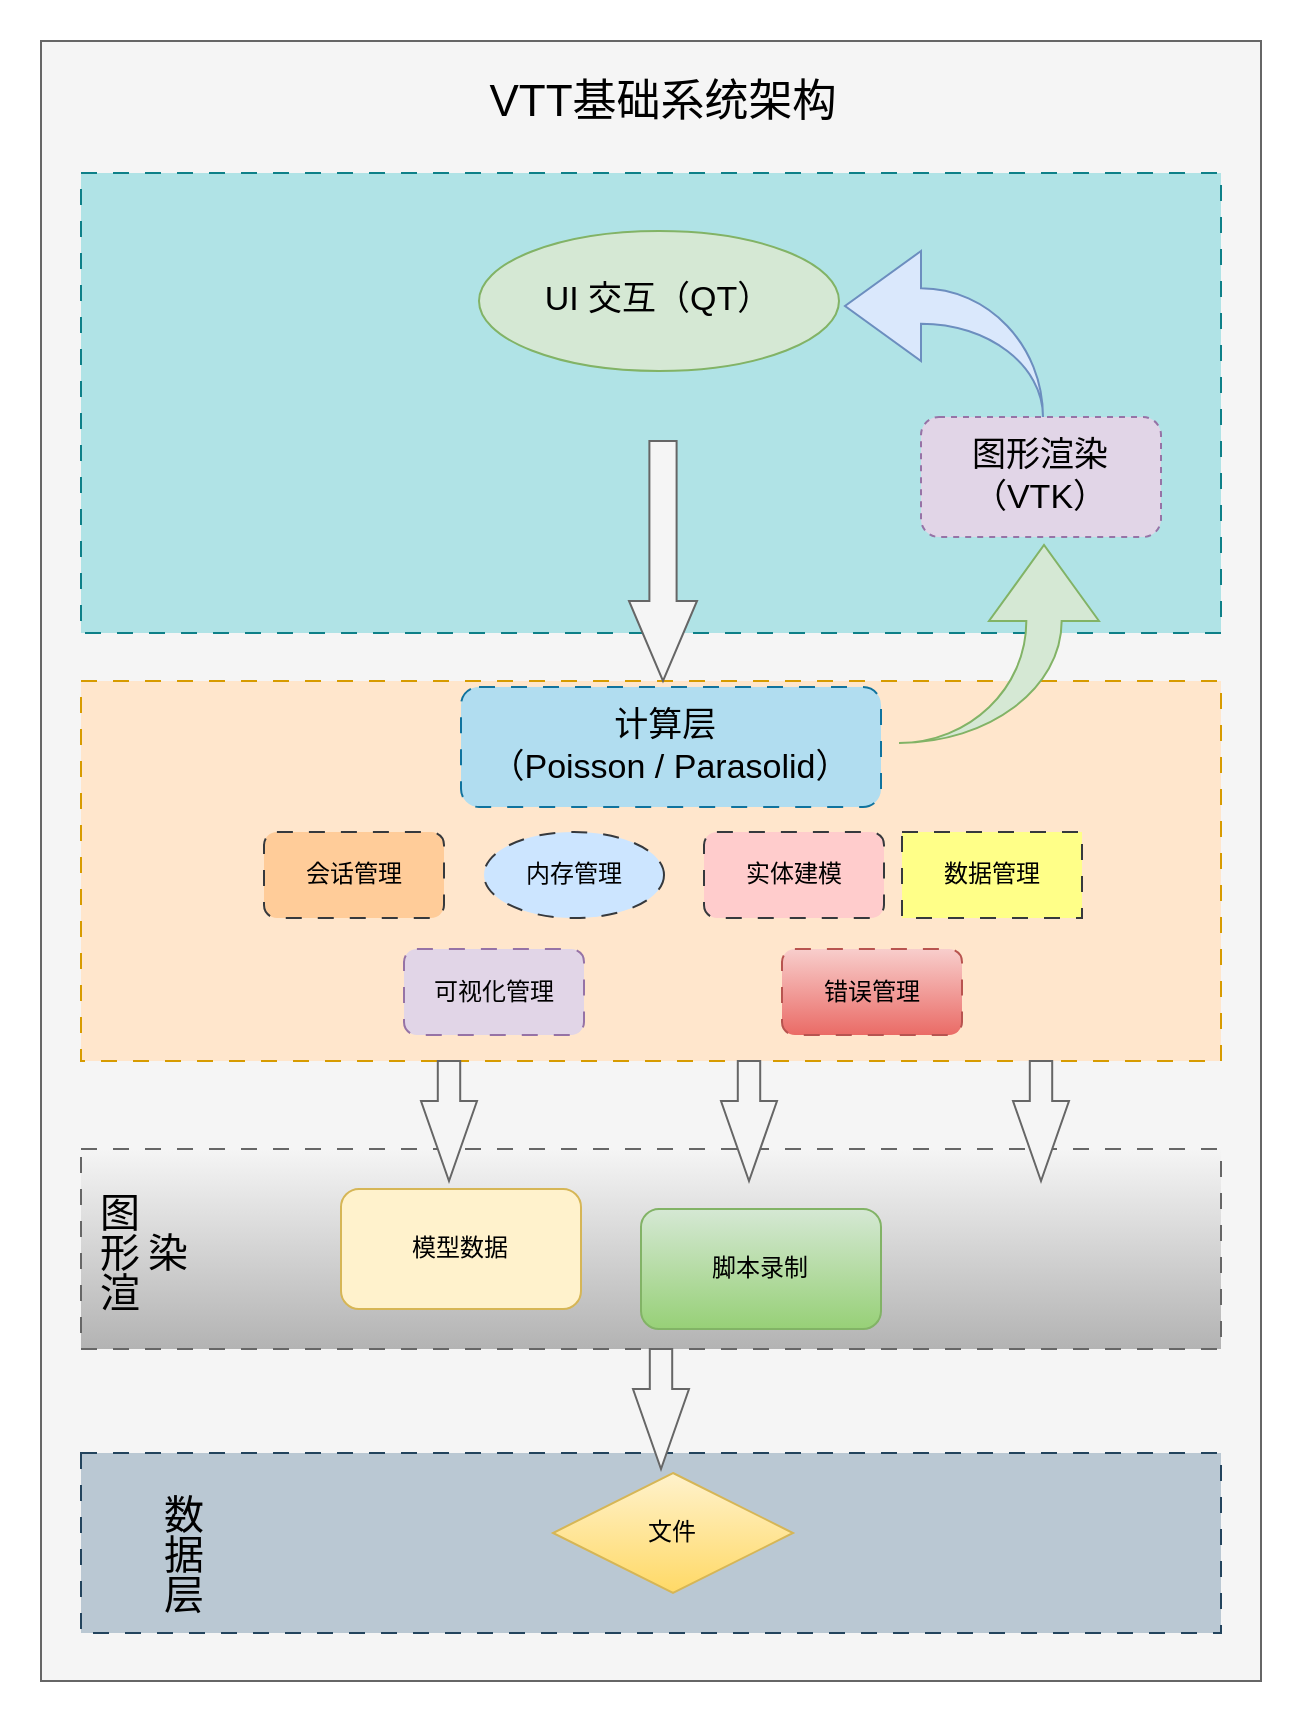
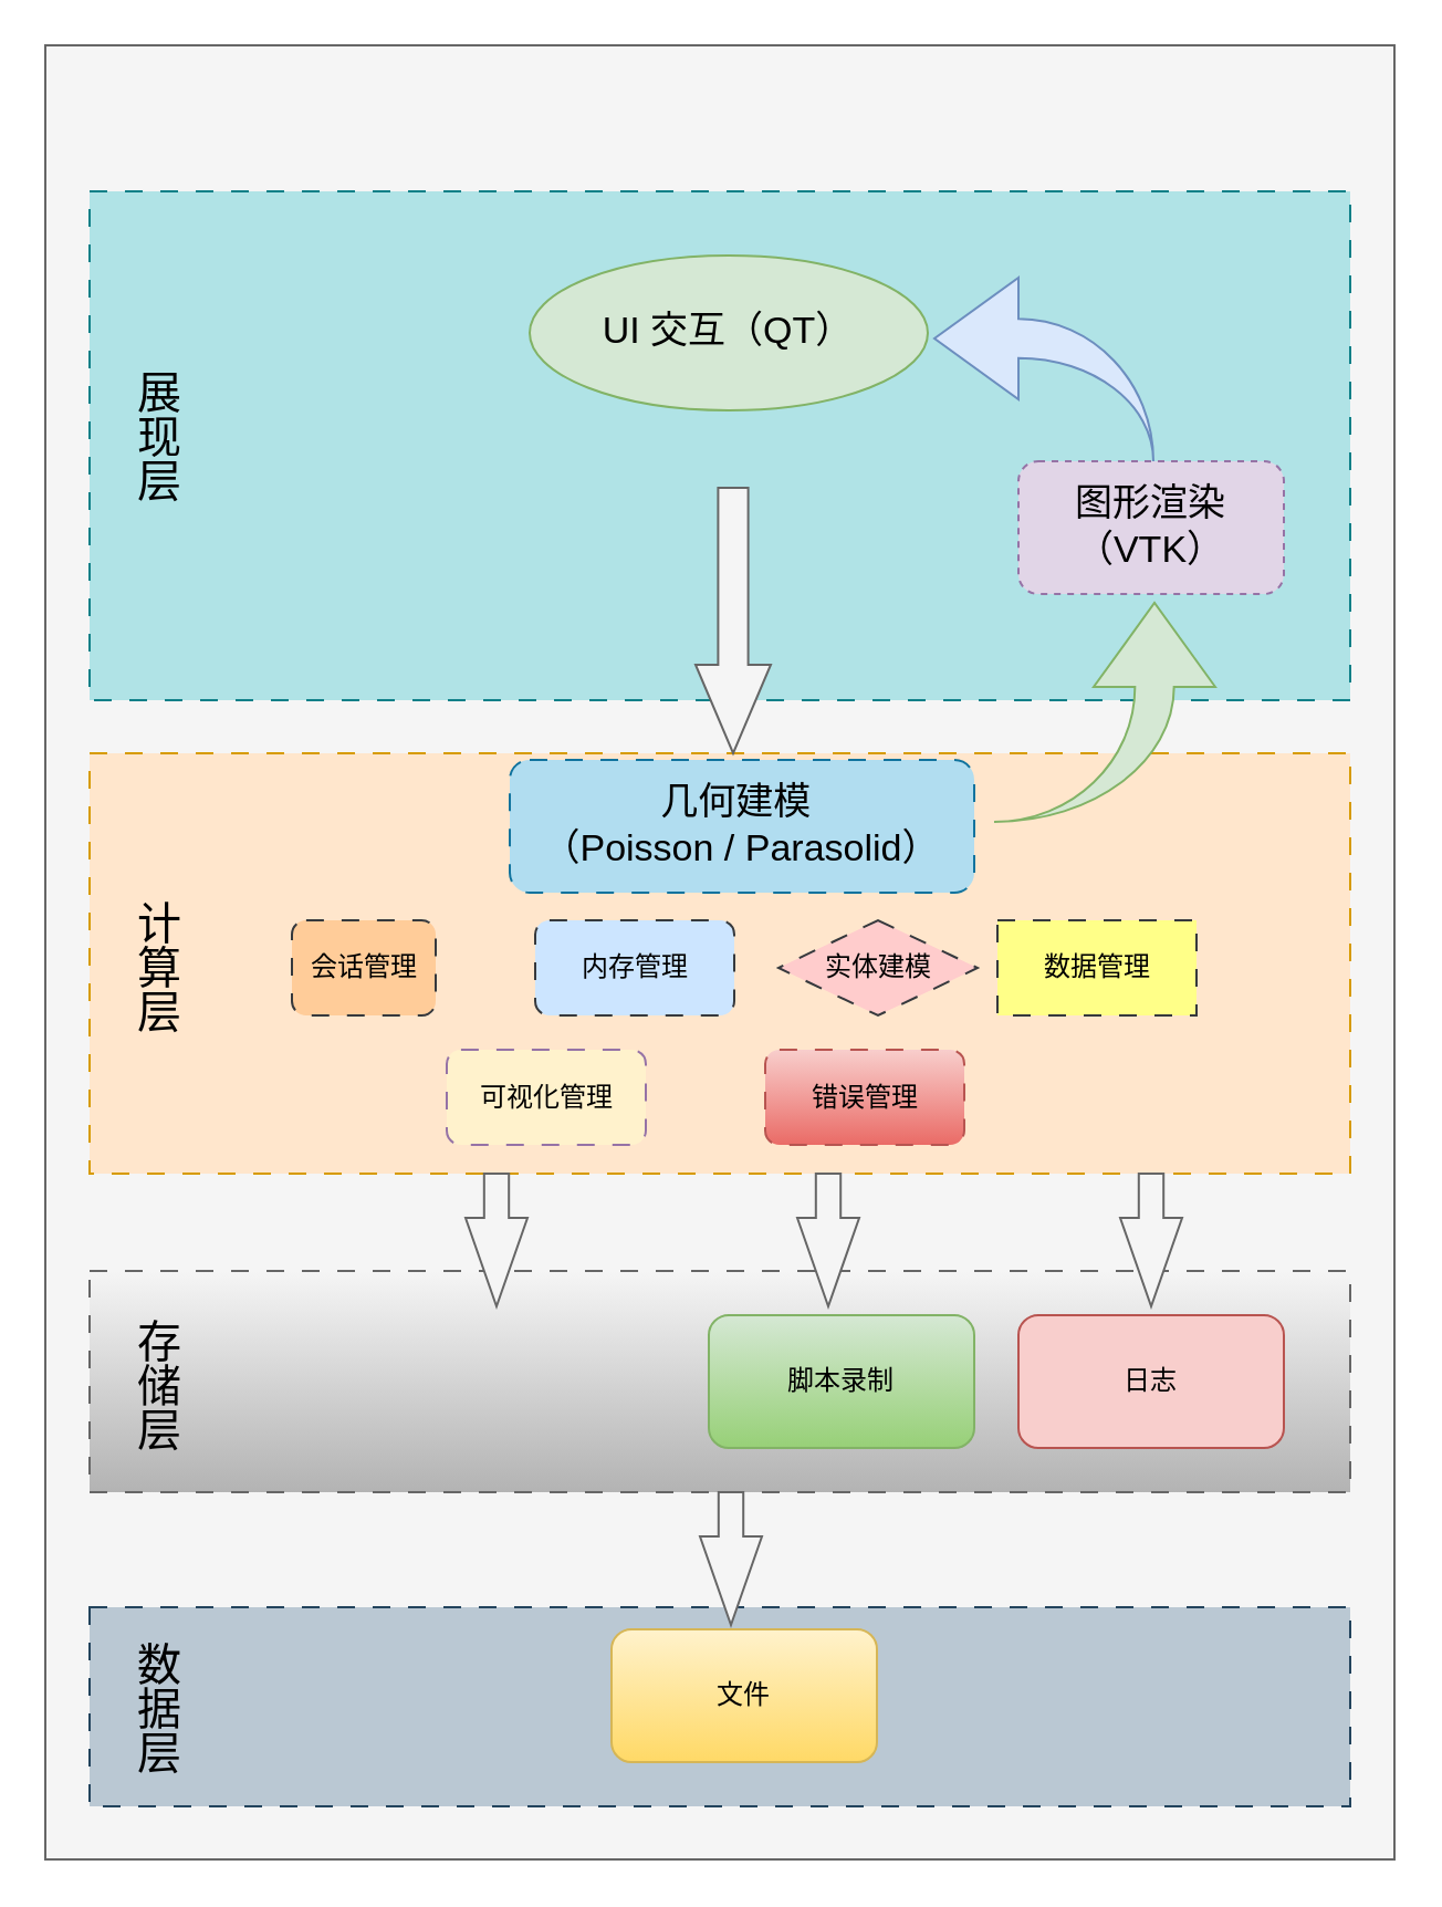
  <mxCell id="0" />
  <mxCell id="1" parent="0" />
  <mxCell id="2" value="" style="rounded=0;whiteSpace=wrap;html=1;fillColor=#f5f5f5;fontColor=#333333;strokeColor=#666666;" parent="1" vertex="1"><mxGeometry x="20" y="20" width="610" height="820" as="geometry" /></mxCell>
  <mxCell id="3" value="" style="rounded=0;whiteSpace=wrap;html=1;fillStyle=auto;dashed=1;dashPattern=8 8;fillColor=#b0e3e6;strokeColor=#0e8088;" parent="1" vertex="1"><mxGeometry x="40" y="86" width="570" height="230" as="geometry" /></mxCell>
  <mxCell id="4" value="" style="rounded=0;whiteSpace=wrap;html=1;fillStyle=auto;dashed=1;dashPattern=8 8;fillColor=#bac8d3;strokeColor=#23445d;" parent="1" vertex="1"><mxGeometry x="40" y="726" width="570" height="90" as="geometry" /></mxCell>
  <mxCell id="5" value="" style="rounded=0;whiteSpace=wrap;html=1;fillStyle=dashed;dashed=1;dashPattern=8 8;fillColor=#f5f5f5;gradientColor=#b3b3b3;strokeColor=#666666;" parent="1" vertex="1"><mxGeometry x="40" y="574" width="570" height="100" as="geometry" /></mxCell>
  <mxCell id="6" value="" style="rounded=0;whiteSpace=wrap;html=1;fillStyle=auto;dashed=1;dashPattern=8 8;fillColor=#ffe6cc;strokeColor=#d79b00;" parent="1" vertex="1"><mxGeometry x="40" y="340" width="570" height="190" as="geometry" /></mxCell>
  <mxCell id="7" value="&lt;font style=&quot;font-size: 17px;&quot;&gt;UI 交互（QT）&lt;/font&gt;" style="ellipse;whiteSpace=wrap;html=1;fillColor=#d5e8d4;strokeColor=#82b366;" parent="1" vertex="1"><mxGeometry x="239" y="115" width="180" height="70" as="geometry" /></mxCell>
  <mxCell id="8" value="&lt;font style=&quot;font-size: 17px;&quot;&gt;图形渲染（VTK）&lt;/font&gt;" style="rounded=1;whiteSpace=wrap;html=1;fillColor=#e1d5e7;strokeColor=#9673a6;dashed=1;" parent="1" vertex="1"><mxGeometry x="460" y="208" width="120" height="60" as="geometry" /></mxCell>
- <mxCell id="9" value="脚本录制" style="rounded=1;whiteSpace=wrap;html=1;fillColor=#d5e8d4;strokeColor=#82b366;gradientColor=#97d077;" parent="1" vertex="1"><mxGeometry x="320" y="604" width="120" height="60" as="geometry" /></mxCell>
- <mxCell id="10" value="模型数据" style="rounded=1;whiteSpace=wrap;html=1;fillColor=#fff2cc;strokeColor=#d6b656;" parent="1" vertex="1"><mxGeometry x="170" y="594" width="120" height="60" as="geometry" /></mxCell>
- <mxCell id="11" value="文件" style="rhombus;whiteSpace=wrap;html=1;fillColor=#fff2cc;gradientColor=#ffd966;strokeColor=#d6b656;" parent="1" vertex="1"><mxGeometry x="276" y="736" width="120" height="60" as="geometry" /></mxCell>
- <mxCell id="13" value="&lt;font style=&quot;font-size: 17px;&quot;&gt;计算层&amp;nbsp;&lt;/font&gt;&lt;div style=&quot;font-size: 17px;&quot;&gt;&lt;font style=&quot;font-size: 17px;&quot;&gt;（Poisson / Parasolid）&lt;/font&gt;&lt;/div&gt;" style="rounded=1;whiteSpace=wrap;html=1;fillColor=#b1ddf0;strokeColor=#10739e;dashed=1;dashPattern=8 8;" parent="1" vertex="1"><mxGeometry x="230" y="343" width="210" height="60" as="geometry" /></mxCell>
+ <mxCell id="9" value="脚本录制" style="rounded=1;whiteSpace=wrap;html=1;fillColor=#d5e8d4;strokeColor=#82b366;gradientColor=#97d077;" parent="1" vertex="1"><mxGeometry x="320" y="594" width="120" height="60" as="geometry" /></mxCell>
+ <mxCell id="11" value="文件" style="rounded=1;whiteSpace=wrap;html=1;fillColor=#fff2cc;gradientColor=#ffd966;strokeColor=#d6b656;" parent="1" vertex="1"><mxGeometry x="276" y="736" width="120" height="60" as="geometry" /></mxCell>
+ <mxCell id="12" value="日志" style="rounded=1;whiteSpace=wrap;html=1;fillColor=#f8cecc;strokeColor=#b85450;" parent="1" vertex="1"><mxGeometry x="460" y="594" width="120" height="60" as="geometry" /></mxCell>
+ <mxCell id="13" value="&lt;font style=&quot;font-size: 17px;&quot;&gt;几何建模&amp;nbsp;&lt;/font&gt;&lt;div style=&quot;font-size: 17px;&quot;&gt;&lt;font style=&quot;font-size: 17px;&quot;&gt;（Poisson / Parasolid）&lt;/font&gt;&lt;/div&gt;" style="rounded=1;whiteSpace=wrap;html=1;fillColor=#b1ddf0;strokeColor=#10739e;dashed=1;dashPattern=8 8;" parent="1" vertex="1"><mxGeometry x="230" y="343" width="210" height="60" as="geometry" /></mxCell>
  <mxCell id="14" value="" style="html=1;shadow=0;dashed=0;align=center;verticalAlign=middle;shape=mxgraph.arrows2.arrow;dy=0.6;dx=40;direction=south;notch=0;fillColor=#f5f5f5;fontColor=#333333;strokeColor=#666666;" parent="1" vertex="1"><mxGeometry x="314" y="220" width="34" height="120" as="geometry" /></mxCell>
  <mxCell id="15" value="" style="html=1;shadow=0;dashed=0;align=center;verticalAlign=middle;shape=mxgraph.arrows2.arrow;dy=0.6;dx=40;direction=south;notch=0;fillColor=#f5f5f5;fontColor=#333333;strokeColor=#666666;" parent="1" vertex="1"><mxGeometry x="210" y="530" width="28" height="60" as="geometry" /></mxCell>
  <mxCell id="16" value="" style="html=1;shadow=0;dashed=0;align=center;verticalAlign=middle;shape=mxgraph.arrows2.arrow;dy=0.6;dx=40;direction=south;notch=0;fillColor=#f5f5f5;fontColor=#333333;strokeColor=#666666;" parent="1" vertex="1"><mxGeometry x="360" y="530" width="28" height="60" as="geometry" /></mxCell>
  <mxCell id="17" value="" style="html=1;shadow=0;dashed=0;align=center;verticalAlign=middle;shape=mxgraph.arrows2.arrow;dy=0.6;dx=40;direction=south;notch=0;fillColor=#f5f5f5;fontColor=#333333;strokeColor=#666666;" parent="1" vertex="1"><mxGeometry x="506" y="530" width="28" height="60" as="geometry" /></mxCell>
  <mxCell id="18" value="" style="html=1;shadow=0;dashed=0;align=center;verticalAlign=middle;shape=mxgraph.arrows2.arrow;dy=0.6;dx=40;direction=south;notch=0;fillColor=#f5f5f5;fontColor=#333333;strokeColor=#666666;" parent="1" vertex="1"><mxGeometry x="316" y="674" width="28" height="60" as="geometry" /></mxCell>
  <mxCell id="19" value="" style="html=1;shadow=0;dashed=0;align=center;verticalAlign=middle;shape=mxgraph.arrows2.jumpInArrow;dy=8.83;dx=38;arrowHead=55;direction=west;flipH=0;flipV=1;fillColor=#dae8fc;strokeColor=#6c8ebf;" parent="1" vertex="1"><mxGeometry x="422" y="125" width="99" height="83" as="geometry" /></mxCell>
  <mxCell id="20" value="" style="html=1;shadow=0;dashed=0;align=center;verticalAlign=middle;shape=mxgraph.arrows2.jumpInArrow;dy=8.83;dx=38;arrowHead=55;direction=south;flipH=0;flipV=1;fillColor=#d5e8d4;strokeColor=#82b366;" parent="1" vertex="1"><mxGeometry x="449" y="272" width="100" height="99" as="geometry" /></mxCell>
- <mxCell id="23" value="&lt;font style=&quot;font-size: 20px;&quot;&gt;图形渲染&lt;/font&gt;" style="text;html=1;align=center;verticalAlign=middle;whiteSpace=wrap;rounded=0;textDirection=vertical-lr;fontSize=18;" parent="1" vertex="1"><mxGeometry x="40" y="590" width="60" height="71" as="geometry" /></mxCell>
- <mxCell id="24" value="&lt;font style=&quot;font-size: 20px;&quot;&gt;数据层&lt;/font&gt;" style="text;html=1;align=center;verticalAlign=middle;whiteSpace=wrap;rounded=0;textDirection=vertical-lr;fontSize=18;" parent="1" vertex="1"><mxGeometry x="60" y="740.5" width="60" height="71" as="geometry" /></mxCell>
- <mxCell id="25" value="&lt;font style=&quot;font-size: 22px;&quot;&gt;VTT基础系统架构&lt;/font&gt;" style="text;html=1;align=center;verticalAlign=middle;whiteSpace=wrap;rounded=0;" parent="1" vertex="1"><mxGeometry x="221.5" y="36" width="219" height="30" as="geometry" /></mxCell>
- <mxCell id="26" value="会话管理" style="rounded=1;whiteSpace=wrap;html=1;fillColor=#ffcc99;strokeColor=#36393d;dashed=1;dashPattern=8 8;" vertex="1" parent="1"><mxGeometry x="131.5" y="415.5" width="90" height="43" as="geometry" /></mxCell>
- <mxCell id="27" value="内存管理" style="ellipse;whiteSpace=wrap;html=1;fillColor=#cce5ff;strokeColor=#36393d;dashed=1;dashPattern=8 8;" vertex="1" parent="1"><mxGeometry x="241.5" y="415.5" width="90" height="43" as="geometry" /></mxCell>
- <mxCell id="28" value="实体建模" style="rounded=1;whiteSpace=wrap;html=1;fillColor=#ffcccc;strokeColor=#36393d;dashed=1;dashPattern=8 8;" vertex="1" parent="1"><mxGeometry x="351.5" y="415.5" width="90" height="43" as="geometry" /></mxCell>
+ <mxCell id="21" value="&lt;font style=&quot;font-size: 20px;&quot;&gt;展现层&lt;/font&gt;" style="text;html=1;align=center;verticalAlign=middle;whiteSpace=wrap;rounded=0;textDirection=vertical-lr;fontSize=18;" parent="1" vertex="1"><mxGeometry x="40" y="147" width="60" height="99" as="geometry" /></mxCell>
+ <mxCell id="22" value="&lt;font style=&quot;font-size: 20px;&quot;&gt;计算层&lt;/font&gt;" style="text;html=1;align=center;verticalAlign=middle;whiteSpace=wrap;rounded=0;textDirection=vertical-lr;fontSize=18;" parent="1" vertex="1"><mxGeometry x="40" y="400" width="60" height="74" as="geometry" /></mxCell>
+ <mxCell id="23" value="&lt;font style=&quot;font-size: 20px;&quot;&gt;存储层&lt;/font&gt;" style="text;html=1;align=center;verticalAlign=middle;whiteSpace=wrap;rounded=0;textDirection=vertical-lr;fontSize=18;" parent="1" vertex="1"><mxGeometry x="40" y="590" width="60" height="71" as="geometry" /></mxCell>
+ <mxCell id="24" value="&lt;font style=&quot;font-size: 20px;&quot;&gt;数据层&lt;/font&gt;" style="text;html=1;align=center;verticalAlign=middle;whiteSpace=wrap;rounded=0;textDirection=vertical-lr;fontSize=18;" parent="1" vertex="1"><mxGeometry x="40" y="735.5" width="60" height="71" as="geometry" /></mxCell>
+ <mxCell id="26" value="会话管理" style="rounded=1;whiteSpace=wrap;html=1;fillColor=#ffcc99;strokeColor=#36393d;dashed=1;dashPattern=8 8;" vertex="1" parent="1"><mxGeometry x="131.5" y="415.5" width="65" height="43" as="geometry" /></mxCell>
+ <mxCell id="27" value="内存管理" style="rounded=1;whiteSpace=wrap;html=1;fillColor=#cce5ff;strokeColor=#36393d;dashed=1;dashPattern=8 8;" vertex="1" parent="1"><mxGeometry x="241.5" y="415.5" width="90" height="43" as="geometry" /></mxCell>
+ <mxCell id="28" value="实体建模" style="rhombus;whiteSpace=wrap;html=1;fillColor=#ffcccc;strokeColor=#36393d;dashed=1;dashPattern=8 8;" vertex="1" parent="1"><mxGeometry x="351.5" y="415.5" width="90" height="43" as="geometry" /></mxCell>
  <mxCell id="29" value="数据管理" style="whiteSpace=wrap;html=1;fillColor=#ffff88;strokeColor=#36393d;dashed=1;dashPattern=8 8;rounded=0;" vertex="1" parent="1"><mxGeometry x="450.5" y="415.5" width="90" height="43" as="geometry" /></mxCell>
- <mxCell id="30" value="可视化管理" style="rounded=1;whiteSpace=wrap;html=1;fillColor=#e1d5e7;strokeColor=#9673a6;dashed=1;dashPattern=8 8;" vertex="1" parent="1"><mxGeometry x="201.5" y="474" width="90" height="43" as="geometry" /></mxCell>
- <mxCell id="31" value="错误管理" style="rounded=1;whiteSpace=wrap;html=1;fillColor=#f8cecc;strokeColor=#b85450;dashed=1;dashPattern=8 8;gradientColor=#ea6b66;" vertex="1" parent="1"><mxGeometry x="390.5" y="474" width="90" height="43" as="geometry" /></mxCell>
+ <mxCell id="30" value="可视化管理" style="rounded=1;whiteSpace=wrap;html=1;fillColor=#fff2cc;strokeColor=#9673a6;dashed=1;dashPattern=8 8;" vertex="1" parent="1"><mxGeometry x="201.5" y="474" width="90" height="43" as="geometry" /></mxCell>
+ <mxCell id="31" value="错误管理" style="rounded=1;whiteSpace=wrap;html=1;fillColor=#f8cecc;strokeColor=#b85450;dashed=1;dashPattern=8 8;gradientColor=#ea6b66;" vertex="1" parent="1"><mxGeometry x="345.5" y="474" width="90" height="43" as="geometry" /></mxCell>
